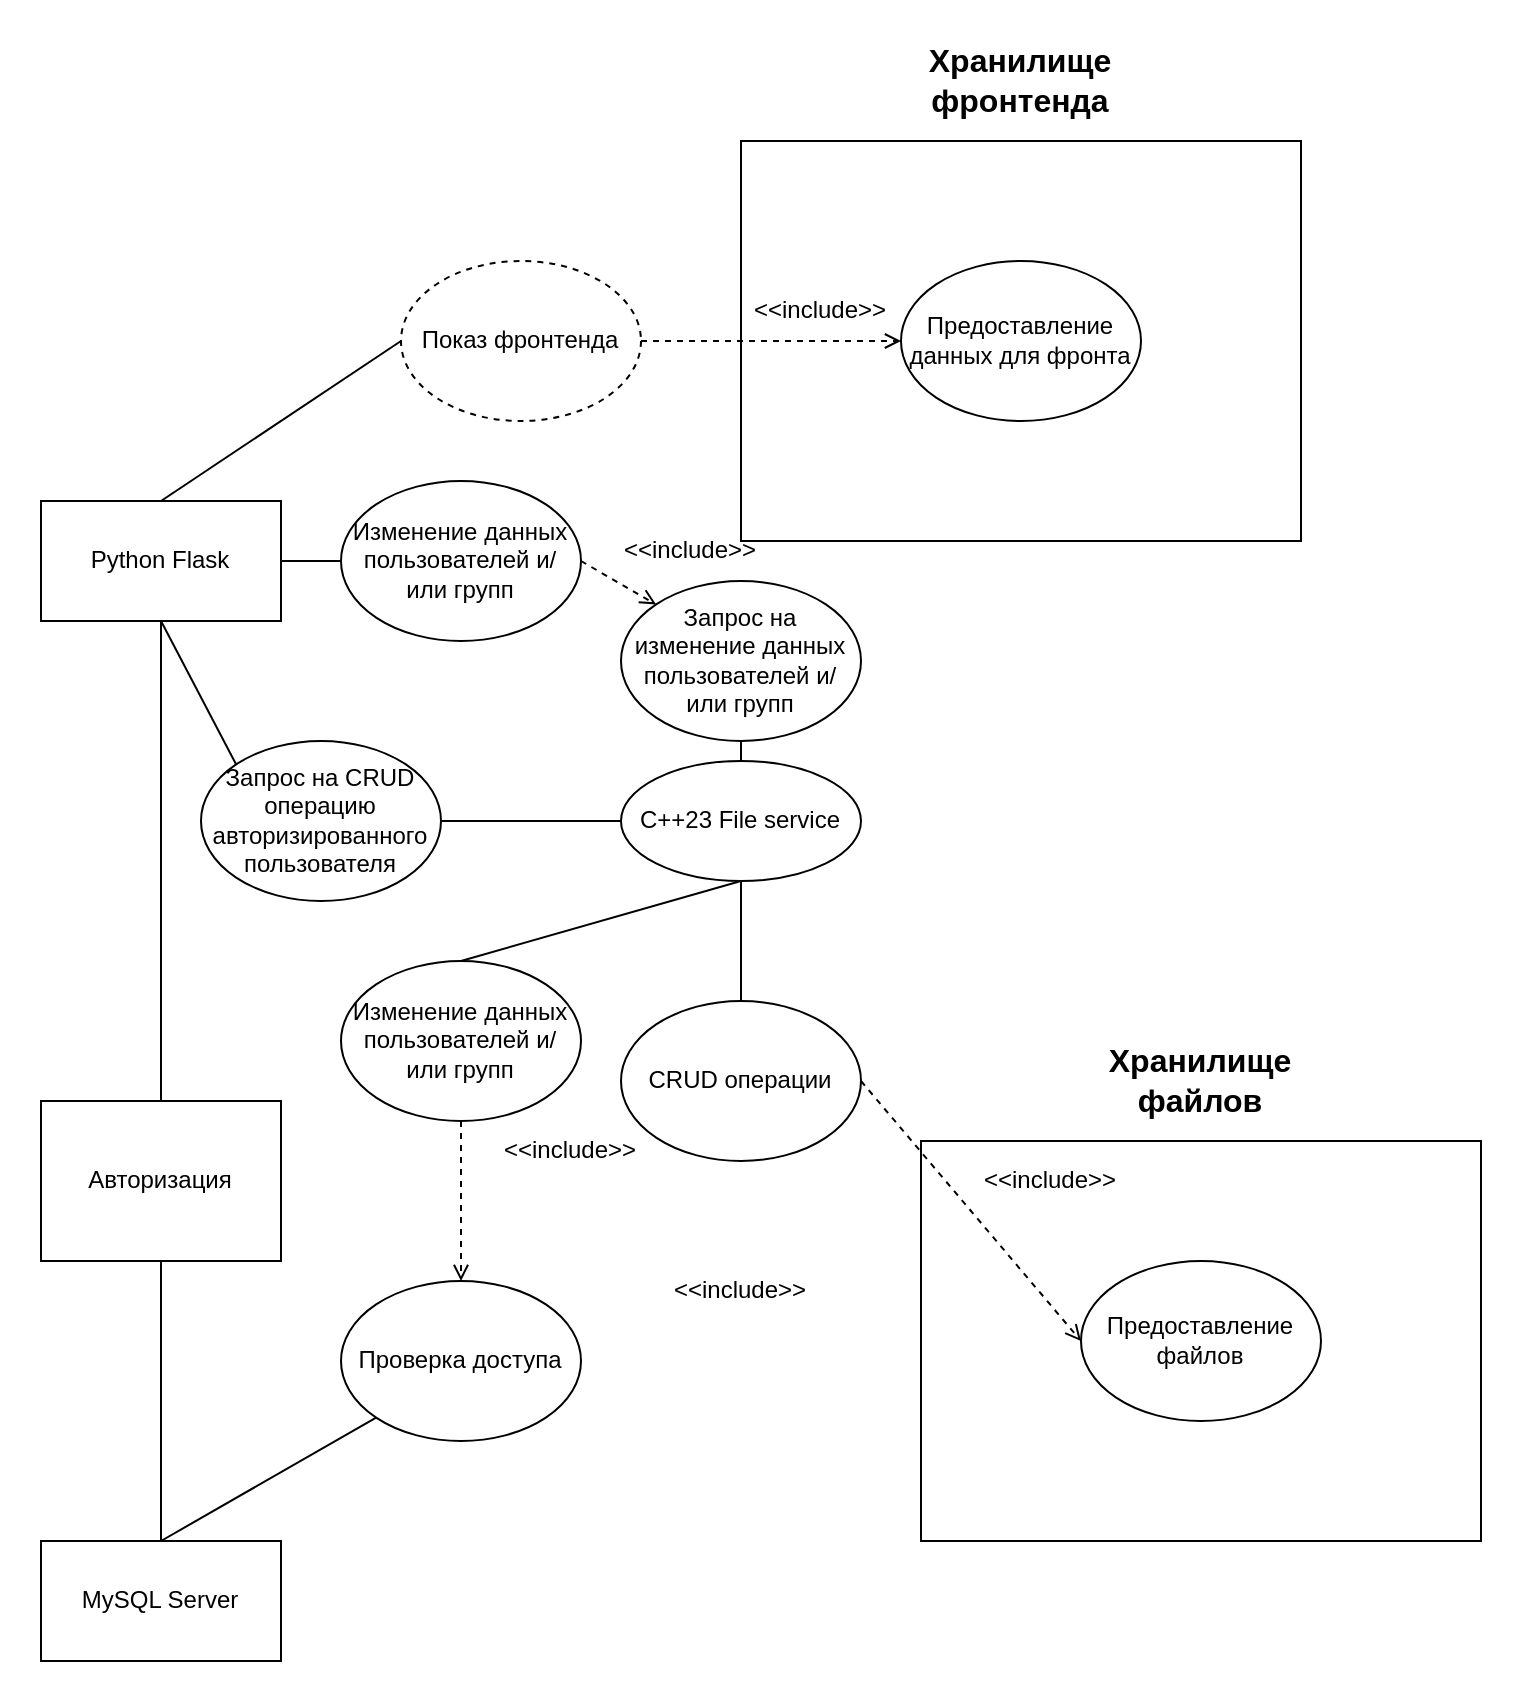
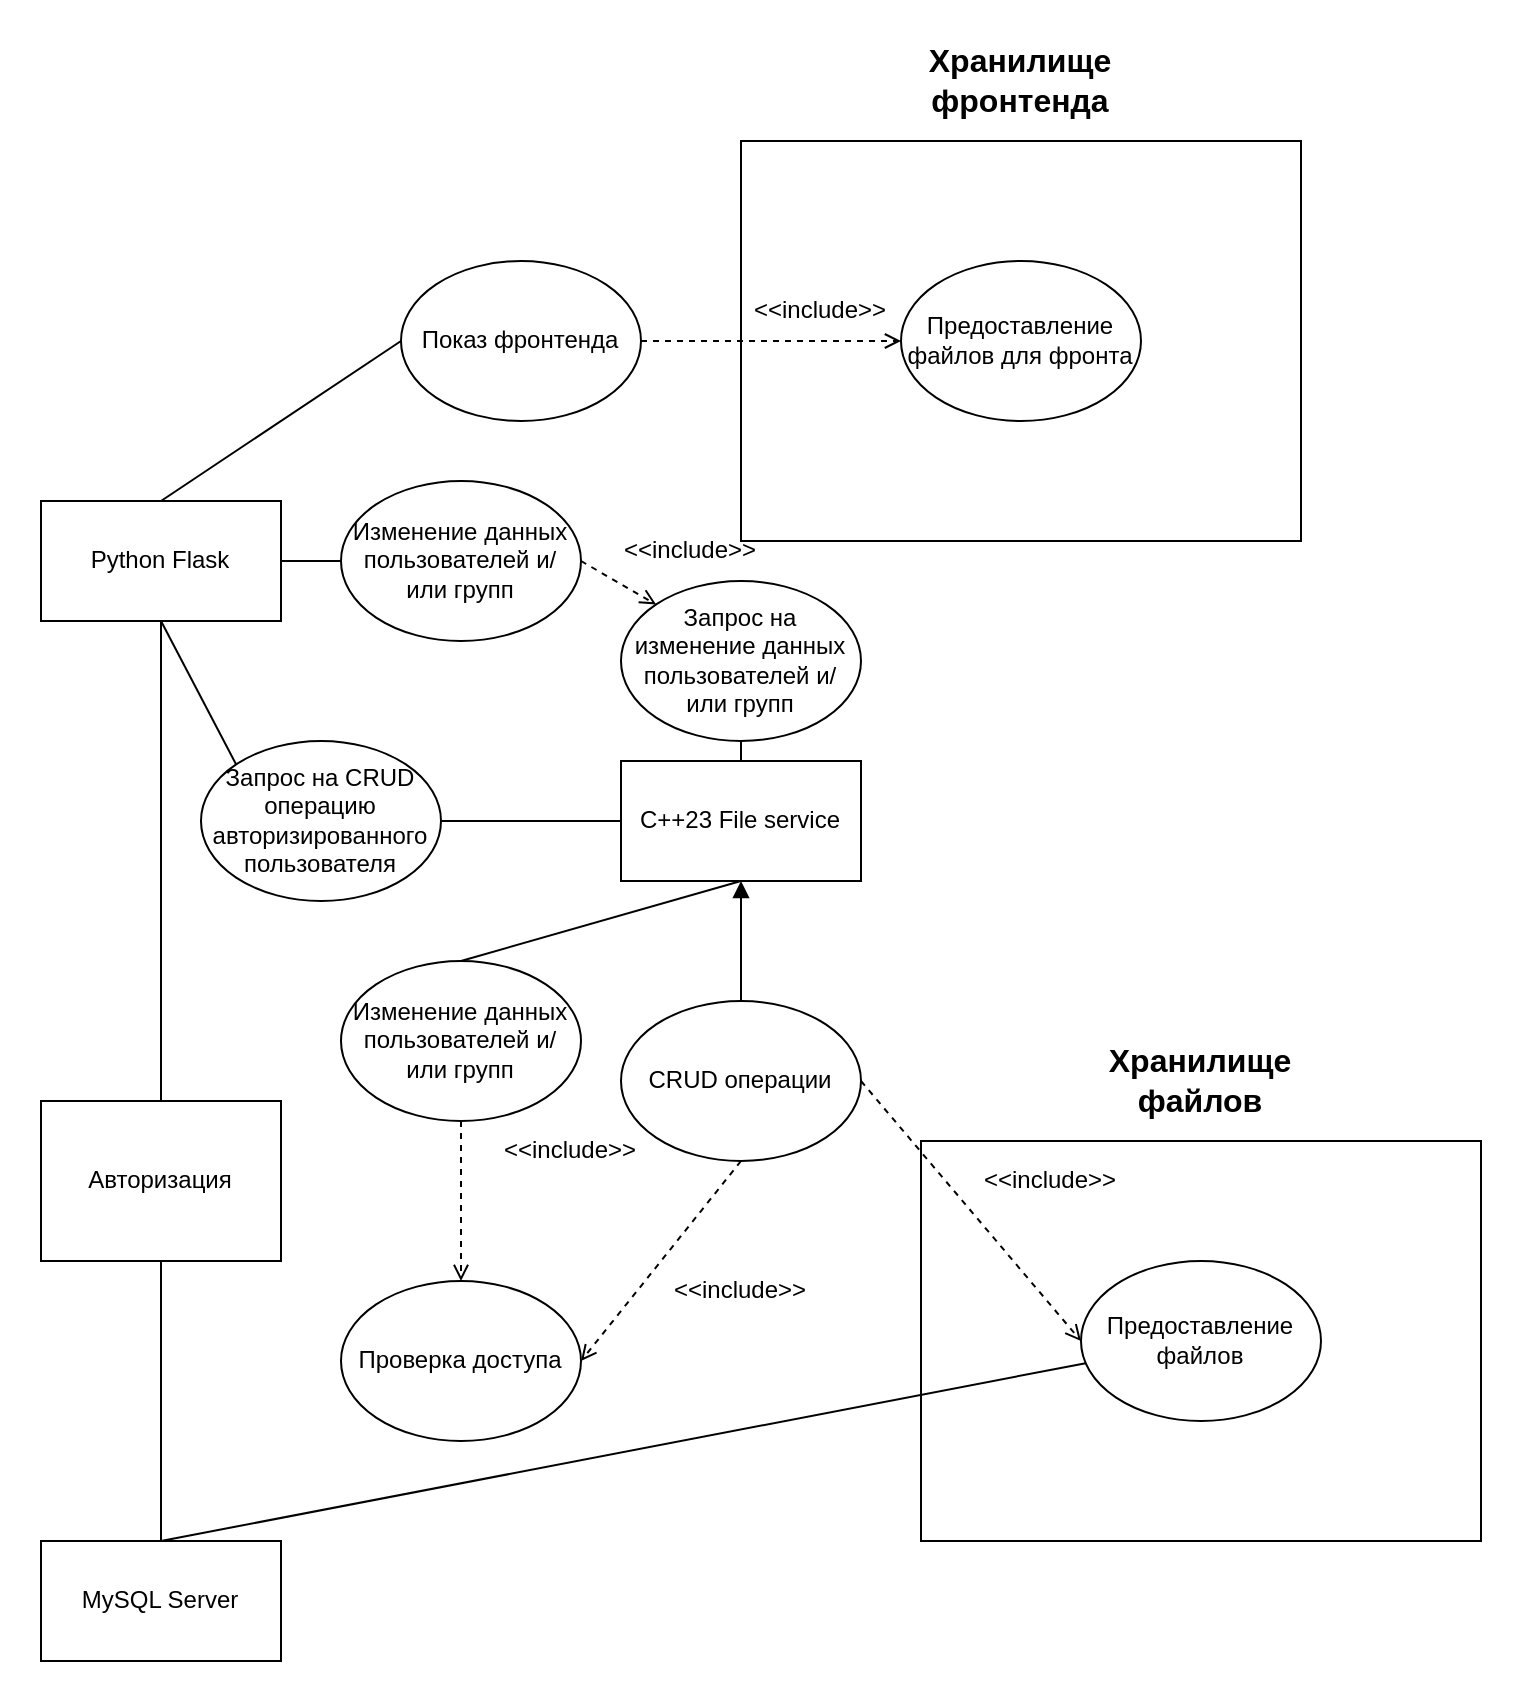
  <mxCell id="0" />
  <mxCell id="1" parent="0" />
  <mxCell id="2" value="Python Flask" style="rounded=0;whiteSpace=wrap;html=1;labelBackgroundColor=none;" parent="1" vertex="1"><mxGeometry x="20" y="250" width="120" height="60" as="geometry" /></mxCell>
- <mxCell id="3" value="C++23 File service" style="ellipse;whiteSpace=wrap;html=1;labelBackgroundColor=none;" parent="1" vertex="1"><mxGeometry x="310" y="380" width="120" height="60" as="geometry" /></mxCell>
+ <mxCell id="3" value="C++23 File service" style="rounded=0;whiteSpace=wrap;html=1;labelBackgroundColor=none;" parent="1" vertex="1"><mxGeometry x="310" y="380" width="120" height="60" as="geometry" /></mxCell>
  <mxCell id="4" value="MySQL Server" style="rounded=0;whiteSpace=wrap;html=1;labelBackgroundColor=none;" parent="1" vertex="1"><mxGeometry x="20" y="770" width="120" height="60" as="geometry" /></mxCell>
  <mxCell id="5" value="Авторизация" style="whiteSpace=wrap;html=1;labelBackgroundColor=none;rounded=0;" parent="1" vertex="1"><mxGeometry x="20" y="550" width="120" height="80" as="geometry" /></mxCell>
  <mxCell id="6" value="" style="endArrow=none;html=1;rounded=0;entryX=0.5;entryY=0;entryDx=0;entryDy=0;exitX=0.5;exitY=1;exitDx=0;exitDy=0;labelBackgroundColor=none;fontColor=default;" parent="1" source="2" target="5" edge="1"><mxGeometry width="50" height="50" relative="1" as="geometry"><mxPoint x="280" y="760" as="sourcePoint" /><mxPoint x="330" y="710" as="targetPoint" /></mxGeometry></mxCell>
  <mxCell id="7" value="" style="endArrow=none;html=1;rounded=0;entryX=0.5;entryY=0;entryDx=0;entryDy=0;exitX=0.5;exitY=1;exitDx=0;exitDy=0;labelBackgroundColor=none;fontColor=default;" parent="1" source="5" target="4" edge="1"><mxGeometry width="50" height="50" relative="1" as="geometry"><mxPoint x="170" y="670" as="sourcePoint" /><mxPoint x="300" y="660" as="targetPoint" /></mxGeometry></mxCell>
  <mxCell id="8" value="Запрос на CRUD операцию авторизированного пользователя" style="ellipse;whiteSpace=wrap;html=1;labelBackgroundColor=none;" parent="1" vertex="1"><mxGeometry x="100" y="370" width="120" height="80" as="geometry" /></mxCell>
  <mxCell id="9" value="Изменение данных пользователей и/или&lt;span style=&quot;background-color: transparent; color: light-dark(rgb(0, 0, 0), rgb(255, 255, 255));&quot;&gt;&amp;nbsp;групп&lt;/span&gt;" style="ellipse;whiteSpace=wrap;html=1;labelBackgroundColor=none;" parent="1" vertex="1"><mxGeometry x="170" y="240" width="120" height="80" as="geometry" /></mxCell>
- <mxCell id="10" value="Показ фронтенда" style="ellipse;whiteSpace=wrap;html=1;labelBackgroundColor=none;dashed=1;" parent="1" vertex="1"><mxGeometry x="200" y="130" width="120" height="80" as="geometry" /></mxCell>
+ <mxCell id="10" value="Показ фронтенда" style="ellipse;whiteSpace=wrap;html=1;labelBackgroundColor=none;" parent="1" vertex="1"><mxGeometry x="200" y="130" width="120" height="80" as="geometry" /></mxCell>
  <mxCell id="11" value="" style="rounded=0;whiteSpace=wrap;html=1;labelBackgroundColor=none;" parent="1" vertex="1"><mxGeometry x="370" y="70" width="280" height="200" as="geometry" /></mxCell>
  <mxCell id="12" value="&lt;b&gt;&lt;font style=&quot;font-size: 16px;&quot;&gt;Хранилище фронтенда&lt;/font&gt;&lt;/b&gt;" style="text;html=1;align=center;verticalAlign=middle;whiteSpace=wrap;rounded=0;labelBackgroundColor=none;" parent="1" vertex="1"><mxGeometry x="435" y="20" width="150" height="40" as="geometry" /></mxCell>
- <mxCell id="13" value="Предоставление данных для фронта" style="ellipse;whiteSpace=wrap;html=1;labelBackgroundColor=none;" parent="1" vertex="1"><mxGeometry x="450" y="130" width="120" height="80" as="geometry" /></mxCell>
+ <mxCell id="13" value="Предоставление файлов для фронта" style="ellipse;whiteSpace=wrap;html=1;labelBackgroundColor=none;" parent="1" vertex="1"><mxGeometry x="450" y="130" width="120" height="80" as="geometry" /></mxCell>
  <mxCell id="14" value="" style="html=1;verticalAlign=bottom;labelBackgroundColor=none;endArrow=open;endFill=0;dashed=1;rounded=0;exitX=1;exitY=0.5;exitDx=0;exitDy=0;entryX=0;entryY=0.5;entryDx=0;entryDy=0;fontColor=default;" parent="1" source="10" target="13" edge="1"><mxGeometry width="160" relative="1" as="geometry"><mxPoint x="250" y="450" as="sourcePoint" /><mxPoint x="410" y="450" as="targetPoint" /></mxGeometry></mxCell>
  <mxCell id="15" value="&amp;lt;&amp;lt;include&lt;span style=&quot;background-color: transparent; color: light-dark(rgb(0, 0, 0), rgb(255, 255, 255));&quot;&gt;&amp;gt;&amp;gt;&lt;/span&gt;" style="text;html=1;align=center;verticalAlign=middle;whiteSpace=wrap;rounded=0;labelBackgroundColor=none;" parent="1" vertex="1"><mxGeometry x="365" y="140" width="90" height="30" as="geometry" /></mxCell>
  <mxCell id="16" value="" style="endArrow=none;html=1;rounded=0;entryX=0;entryY=0;entryDx=0;entryDy=0;exitX=0.5;exitY=1;exitDx=0;exitDy=0;labelBackgroundColor=none;fontColor=default;" parent="1" source="2" target="8" edge="1"><mxGeometry width="50" height="50" relative="1" as="geometry"><mxPoint x="80" y="370" as="sourcePoint" /><mxPoint x="80" y="610" as="targetPoint" /></mxGeometry></mxCell>
  <mxCell id="17" value="" style="endArrow=none;html=1;rounded=0;entryX=0;entryY=0.5;entryDx=0;entryDy=0;exitX=1;exitY=0.5;exitDx=0;exitDy=0;labelBackgroundColor=none;fontColor=default;" parent="1" source="2" target="9" edge="1"><mxGeometry width="50" height="50" relative="1" as="geometry"><mxPoint x="330" y="390" as="sourcePoint" /><mxPoint x="458" y="492" as="targetPoint" /></mxGeometry></mxCell>
  <mxCell id="18" value="" style="endArrow=none;html=1;rounded=0;entryX=0;entryY=0.5;entryDx=0;entryDy=0;exitX=1;exitY=0.5;exitDx=0;exitDy=0;labelBackgroundColor=none;fontColor=default;" parent="1" source="8" target="3" edge="1"><mxGeometry width="50" height="50" relative="1" as="geometry"><mxPoint x="230" y="370" as="sourcePoint" /><mxPoint x="280" y="370" as="targetPoint" /></mxGeometry></mxCell>
  <mxCell id="19" value="" style="endArrow=none;html=1;rounded=0;entryX=0;entryY=0.5;entryDx=0;entryDy=0;exitX=0.5;exitY=0;exitDx=0;exitDy=0;labelBackgroundColor=none;fontColor=default;" parent="1" source="2" target="10" edge="1"><mxGeometry width="50" height="50" relative="1" as="geometry"><mxPoint x="370" y="380" as="sourcePoint" /><mxPoint x="500" y="380" as="targetPoint" /></mxGeometry></mxCell>
  <mxCell id="20" value="" style="rounded=0;whiteSpace=wrap;html=1;labelBackgroundColor=none;" parent="1" vertex="1"><mxGeometry x="460" y="570" width="280" height="200" as="geometry" /></mxCell>
  <mxCell id="21" value="&lt;b&gt;&lt;font style=&quot;font-size: 16px;&quot;&gt;Хранилище файлов&lt;/font&gt;&lt;/b&gt;" style="text;html=1;align=center;verticalAlign=middle;whiteSpace=wrap;rounded=0;labelBackgroundColor=none;" parent="1" vertex="1"><mxGeometry x="525" y="520" width="150" height="40" as="geometry" /></mxCell>
  <mxCell id="22" value="Предоставление файлов" style="ellipse;whiteSpace=wrap;html=1;labelBackgroundColor=none;" parent="1" vertex="1"><mxGeometry x="540" y="630" width="120" height="80" as="geometry" /></mxCell>
  <mxCell id="23" value="&amp;lt;&amp;lt;include&lt;span style=&quot;background-color: transparent; color: light-dark(rgb(0, 0, 0), rgb(255, 255, 255));&quot;&gt;&amp;gt;&amp;gt;&lt;/span&gt;" style="text;html=1;align=center;verticalAlign=middle;whiteSpace=wrap;rounded=0;labelBackgroundColor=none;" parent="1" vertex="1"><mxGeometry x="300" y="260" width="90" height="30" as="geometry" /></mxCell>
  <mxCell id="24" value="" style="endArrow=none;html=1;rounded=0;entryX=0.5;entryY=1;entryDx=0;entryDy=0;exitX=0.5;exitY=0;exitDx=0;exitDy=0;labelBackgroundColor=none;fontColor=default;" parent="1" source="28" target="3" edge="1"><mxGeometry width="50" height="50" relative="1" as="geometry"><mxPoint x="480" y="380" as="sourcePoint" /><mxPoint x="585" y="279.5" as="targetPoint" /></mxGeometry></mxCell>
  <mxCell id="25" value="CRUD операции" style="ellipse;whiteSpace=wrap;html=1;labelBackgroundColor=none;" parent="1" vertex="1"><mxGeometry x="310" y="500" width="120" height="80" as="geometry" /></mxCell>
  <mxCell id="26" value="Проверка доступа" style="ellipse;whiteSpace=wrap;html=1;labelBackgroundColor=none;" parent="1" vertex="1"><mxGeometry x="170" y="640" width="120" height="80" as="geometry" /></mxCell>
  <mxCell id="27" value="Запрос на изменение данных пользователей и/или&amp;nbsp;групп" style="ellipse;whiteSpace=wrap;html=1;labelBackgroundColor=none;" parent="1" vertex="1"><mxGeometry x="310" y="290" width="120" height="80" as="geometry" /></mxCell>
  <mxCell id="28" value="Изменение данных пользователей и/или&amp;nbsp;групп" style="ellipse;whiteSpace=wrap;html=1;labelBackgroundColor=none;" parent="1" vertex="1"><mxGeometry x="170" y="480" width="120" height="80" as="geometry" /></mxCell>
  <mxCell id="29" value="" style="html=1;verticalAlign=bottom;labelBackgroundColor=none;endArrow=open;endFill=0;dashed=1;rounded=0;entryX=0;entryY=0;entryDx=0;entryDy=0;fontColor=default;" parent="1" target="27" edge="1"><mxGeometry width="160" relative="1" as="geometry"><mxPoint x="290" y="280" as="sourcePoint" /><mxPoint x="540" y="260" as="targetPoint" /></mxGeometry></mxCell>
  <mxCell id="30" value="" style="endArrow=none;html=1;rounded=0;entryX=0.5;entryY=1;entryDx=0;entryDy=0;exitX=0.5;exitY=0;exitDx=0;exitDy=0;labelBackgroundColor=none;fontColor=default;" parent="1" source="3" target="27" edge="1"><mxGeometry width="50" height="50" relative="1" as="geometry"><mxPoint x="430" y="480" as="sourcePoint" /><mxPoint x="430" y="410" as="targetPoint" /></mxGeometry></mxCell>
- <mxCell id="31" value="" style="endArrow=none;html=1;rounded=0;exitX=0.5;exitY=0;exitDx=0;exitDy=0;entryX=0;entryY=1;entryDx=0;entryDy=0;labelBackgroundColor=none;fontColor=default;" parent="1" source="4" target="26" edge="1"><mxGeometry width="50" height="50" relative="1" as="geometry"><mxPoint x="300" y="560" as="sourcePoint" /><mxPoint x="350" y="510" as="targetPoint" /></mxGeometry></mxCell>
+ <mxCell id="31" value="" style="endArrow=none;html=1;rounded=0;exitX=0.5;exitY=0;exitDx=0;exitDy=0;labelBackgroundColor=none;fontColor=default;" parent="1" source="4" target="22" edge="1"><mxGeometry width="50" height="50" relative="1" as="geometry"><mxPoint x="300" y="560" as="sourcePoint" /><mxPoint x="350" y="510" as="targetPoint" /></mxGeometry></mxCell>
+ <mxCell id="32" value="" style="html=1;verticalAlign=bottom;labelBackgroundColor=none;endArrow=open;endFill=0;dashed=1;rounded=0;entryX=1;entryY=0.5;entryDx=0;entryDy=0;exitX=0.5;exitY=1;exitDx=0;exitDy=0;fontColor=default;" parent="1" source="25" target="26" edge="1"><mxGeometry width="160" relative="1" as="geometry"><mxPoint x="300" y="400" as="sourcePoint" /><mxPoint x="338" y="422" as="targetPoint" /></mxGeometry></mxCell>
  <mxCell id="33" value="&amp;lt;&amp;lt;include&lt;span style=&quot;background-color: transparent; color: light-dark(rgb(0, 0, 0), rgb(255, 255, 255));&quot;&gt;&amp;gt;&amp;gt;&lt;/span&gt;" style="text;html=1;align=center;verticalAlign=middle;whiteSpace=wrap;rounded=0;labelBackgroundColor=none;" parent="1" vertex="1"><mxGeometry x="240" y="560" width="90" height="30" as="geometry" /></mxCell>
  <mxCell id="34" value="" style="html=1;verticalAlign=bottom;labelBackgroundColor=none;endArrow=open;endFill=0;dashed=1;rounded=0;entryX=0;entryY=0.5;entryDx=0;entryDy=0;exitX=1;exitY=0.5;exitDx=0;exitDy=0;fontColor=default;" parent="1" source="25" target="22" edge="1"><mxGeometry width="160" relative="1" as="geometry"><mxPoint x="300" y="610" as="sourcePoint" /><mxPoint x="300" y="660" as="targetPoint" /></mxGeometry></mxCell>
  <mxCell id="35" value="&amp;lt;&amp;lt;include&lt;span style=&quot;background-color: transparent; color: light-dark(rgb(0, 0, 0), rgb(255, 255, 255));&quot;&gt;&amp;gt;&amp;gt;&lt;/span&gt;" style="text;html=1;align=center;verticalAlign=middle;whiteSpace=wrap;rounded=0;labelBackgroundColor=none;" parent="1" vertex="1"><mxGeometry x="480" y="575" width="90" height="30" as="geometry" /></mxCell>
  <mxCell id="36" value="&amp;lt;&amp;lt;include&lt;span style=&quot;background-color: transparent; color: light-dark(rgb(0, 0, 0), rgb(255, 255, 255));&quot;&gt;&amp;gt;&amp;gt;&lt;/span&gt;" style="text;html=1;align=center;verticalAlign=middle;whiteSpace=wrap;rounded=0;labelBackgroundColor=none;" parent="1" vertex="1"><mxGeometry x="325" y="630" width="90" height="30" as="geometry" /></mxCell>
  <mxCell id="37" value="" style="html=1;verticalAlign=bottom;labelBackgroundColor=none;endArrow=open;endFill=0;dashed=1;rounded=0;entryX=0.5;entryY=0;entryDx=0;entryDy=0;exitX=0.5;exitY=1;exitDx=0;exitDy=0;fontColor=default;" parent="1" source="28" target="26" edge="1"><mxGeometry width="160" relative="1" as="geometry"><mxPoint x="390" y="610" as="sourcePoint" /><mxPoint x="658" y="702" as="targetPoint" /></mxGeometry></mxCell>
- <mxCell id="38" value="" style="endArrow=none;html=1;rounded=0;entryX=0.5;entryY=1;entryDx=0;entryDy=0;exitX=0.5;exitY=0;exitDx=0;exitDy=0;labelBackgroundColor=none;fontColor=default;" parent="1" source="25" target="3" edge="1"><mxGeometry width="50" height="50" relative="1" as="geometry"><mxPoint x="420" y="550" as="sourcePoint" /><mxPoint x="500" y="510" as="targetPoint" /></mxGeometry></mxCell>
+ <mxCell id="38" value="" style="endArrow=block;html=1;rounded=0;entryX=0.5;entryY=1;entryDx=0;entryDy=0;exitX=0.5;exitY=0;exitDx=0;exitDy=0;labelBackgroundColor=none;fontColor=default;" parent="1" source="25" target="3" edge="1"><mxGeometry width="50" height="50" relative="1" as="geometry"><mxPoint x="420" y="550" as="sourcePoint" /><mxPoint x="500" y="510" as="targetPoint" /></mxGeometry></mxCell>
